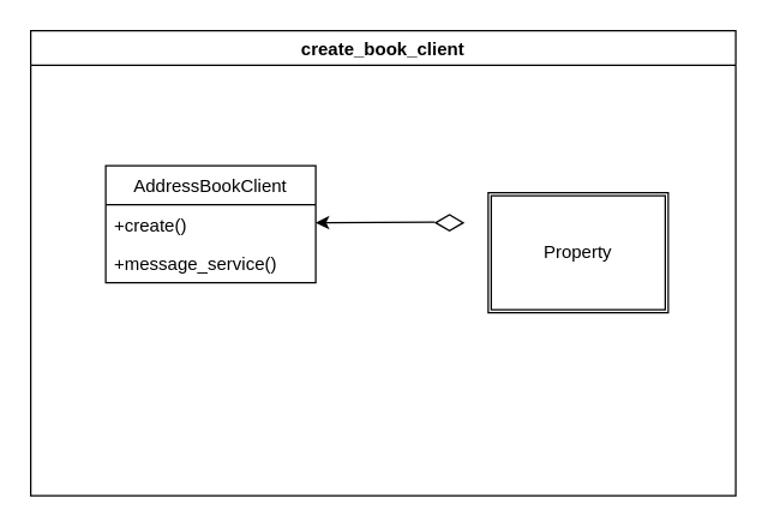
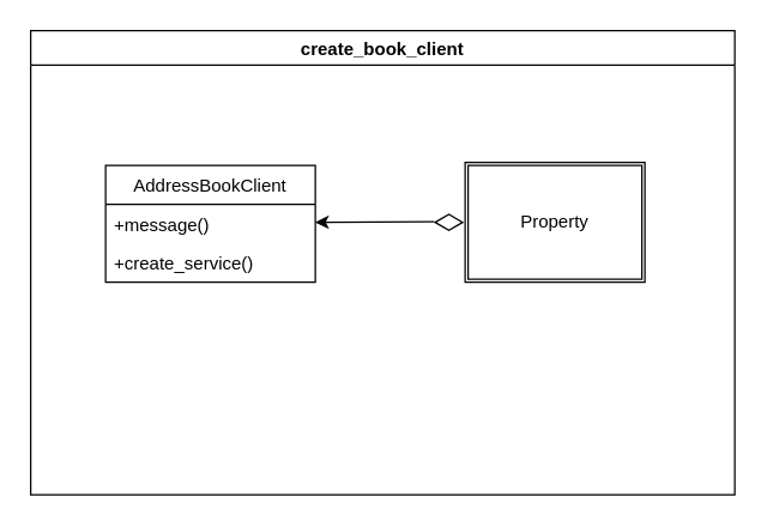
  <mxCell id="0" />
  <mxCell id="1" parent="0" />
  <mxCell id="2" value="AddressBookClient" style="swimlane;fontStyle=0;childLayout=stackLayout;horizontal=1;startSize=26;fillColor=none;horizontalStack=0;resizeParent=1;resizeParentMax=0;resizeLast=0;collapsible=1;marginBottom=0;" parent="1" vertex="1"><mxGeometry x="70" y="110" width="140" height="78" as="geometry" /></mxCell>
- <mxCell id="3" value="+create()" style="text;strokeColor=none;fillColor=none;align=left;verticalAlign=top;spacingLeft=4;spacingRight=4;overflow=hidden;rotatable=0;points=[[0,0.5],[1,0.5]];portConstraint=eastwest;" parent="2" vertex="1"><mxGeometry y="26" width="140" height="26" as="geometry" /></mxCell>
- <mxCell id="4" value="+message_service()" style="text;strokeColor=none;fillColor=none;align=left;verticalAlign=top;spacingLeft=4;spacingRight=4;overflow=hidden;rotatable=0;points=[[0,0.5],[1,0.5]];portConstraint=eastwest;" parent="2" vertex="1"><mxGeometry y="52" width="140" height="26" as="geometry" /></mxCell>
- <mxCell id="5" value="Property&lt;br&gt;" style="shape=ext;double=1;rounded=0;whiteSpace=wrap;html=1;" parent="1" vertex="1"><mxGeometry x="325" y="128" width="120" height="80" as="geometry" /></mxCell>
+ <mxCell id="3" value="+message()" style="text;strokeColor=none;fillColor=none;align=left;verticalAlign=top;spacingLeft=4;spacingRight=4;overflow=hidden;rotatable=0;points=[[0,0.5],[1,0.5]];portConstraint=eastwest;" parent="2" vertex="1"><mxGeometry y="26" width="140" height="26" as="geometry" /></mxCell>
+ <mxCell id="4" value="+create_service()" style="text;strokeColor=none;fillColor=none;align=left;verticalAlign=top;spacingLeft=4;spacingRight=4;overflow=hidden;rotatable=0;points=[[0,0.5],[1,0.5]];portConstraint=eastwest;" parent="2" vertex="1"><mxGeometry y="52" width="140" height="26" as="geometry" /></mxCell>
+ <mxCell id="5" value="Property&lt;br&gt;" style="shape=ext;double=1;rounded=0;whiteSpace=wrap;html=1;" parent="1" vertex="1"><mxGeometry x="310" y="108" width="120" height="80" as="geometry" /></mxCell>
  <mxCell id="6" value="" style="html=1;whiteSpace=wrap;aspect=fixed;shape=isoRectangle;fillColor=#FFFFFF;" parent="1" vertex="1"><mxGeometry x="290" y="142.5" width="18.33" height="11" as="geometry" /></mxCell>
  <mxCell id="7" value="" style="endArrow=classic;html=1;exitX=-0.036;exitY=0.471;exitDx=0;exitDy=0;exitPerimeter=0;" parent="1" source="6" edge="1"><mxGeometry width="50" height="50" relative="1" as="geometry"><mxPoint x="200" y="180" as="sourcePoint" /><mxPoint x="210" y="148" as="targetPoint" /></mxGeometry></mxCell>
  <mxCell id="8" value="create_book_client" style="swimlane;" vertex="1" parent="1"><mxGeometry x="20" y="20" width="470" height="310" as="geometry" /></mxCell>
